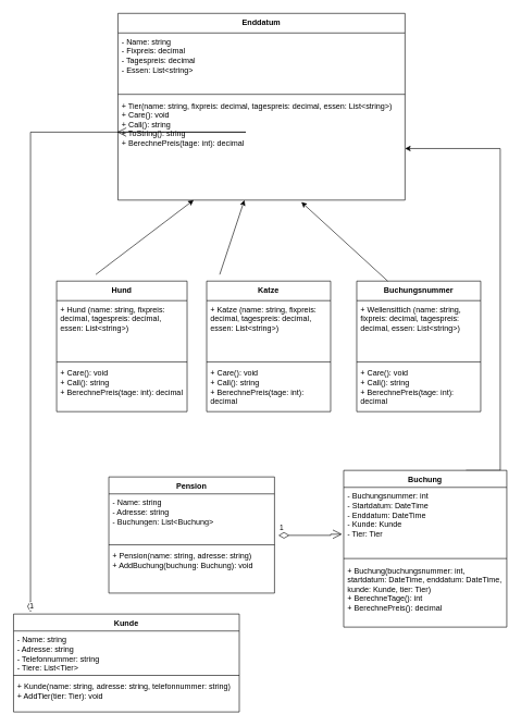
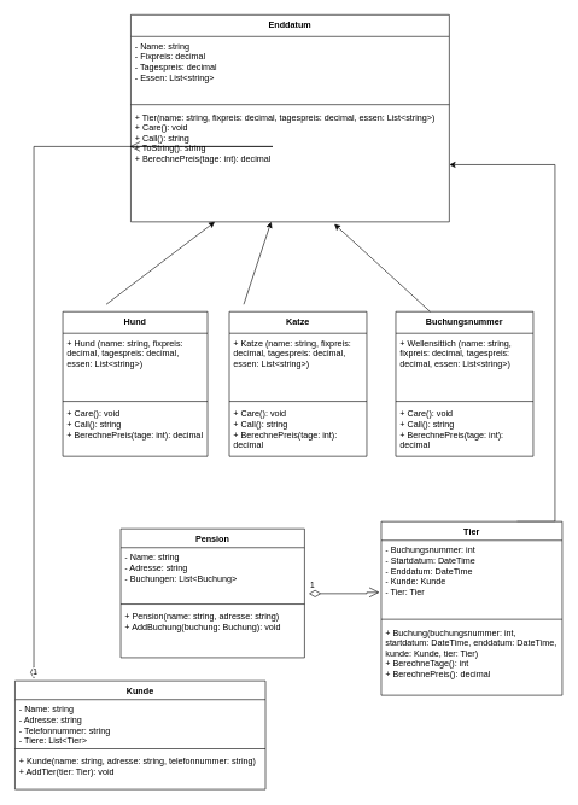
  <mxCell id="0" />
  <mxCell id="1" parent="0" />
  <mxCell id="2" value="Enddatum" style="swimlane;fontStyle=1;align=center;verticalAlign=top;childLayout=stackLayout;horizontal=1;startSize=30;horizontalStack=0;resizeParent=1;resizeParentMax=0;resizeLast=0;collapsible=1;marginBottom=0;whiteSpace=wrap;html=1;" parent="1" vertex="1"><mxGeometry x="180" y="20" width="440" height="286" as="geometry" /></mxCell>
  <mxCell id="3" value="- Name: string&lt;br&gt;- Fixpreis: decimal&lt;br&gt;- Tagespreis: decimal&lt;br&gt;- Essen: List&amp;lt;string&amp;gt;" style="text;strokeColor=none;fillColor=none;align=left;verticalAlign=top;spacingLeft=4;spacingRight=4;overflow=hidden;rotatable=0;points=[[0,0.5],[1,0.5]];portConstraint=eastwest;whiteSpace=wrap;html=1;" parent="2" vertex="1"><mxGeometry y="30" width="440" height="90" as="geometry" /></mxCell>
  <mxCell id="4" value="" style="line;strokeWidth=1;fillColor=none;align=left;verticalAlign=middle;spacingTop=-1;spacingLeft=3;spacingRight=3;rotatable=0;labelPosition=right;points=[];portConstraint=eastwest;strokeColor=inherit;" parent="2" vertex="1"><mxGeometry y="120" width="440" height="8" as="geometry" /></mxCell>
  <mxCell id="5" value="+ Tier(name: string, fixpreis: decimal, tagespreis: decimal, essen:&lt;span style=&quot;background-color: initial;&quot;&gt;&amp;nbsp;List&amp;lt;string&amp;gt;)&lt;/span&gt;&lt;div&gt;+ Care(): void&amp;nbsp;&lt;br&gt;+ Call(): string&amp;nbsp;&lt;br&gt;+ ToString(): string&lt;br&gt;+ BerechnePreis(tage: int): decimal  &lt;/div&gt;" style="text;strokeColor=none;fillColor=none;align=left;verticalAlign=top;spacingLeft=4;spacingRight=4;overflow=hidden;rotatable=0;points=[[0,0.5],[1,0.5]];portConstraint=eastwest;whiteSpace=wrap;html=1;" parent="2" vertex="1"><mxGeometry y="128" width="440" height="158" as="geometry" /></mxCell>
  <mxCell id="6" value="Pension" style="swimlane;fontStyle=1;align=center;verticalAlign=top;childLayout=stackLayout;horizontal=1;startSize=26;horizontalStack=0;resizeParent=1;resizeParentMax=0;resizeLast=0;collapsible=1;marginBottom=0;whiteSpace=wrap;html=1;" parent="1" vertex="1"><mxGeometry x="166" y="730" width="254" height="178" as="geometry" /></mxCell>
  <mxCell id="7" value="- Name: string&amp;nbsp;&lt;br&gt;- Adresse: string&lt;br&gt;- Buchungen: List&amp;lt;Buchung&amp;gt;     " style="text;strokeColor=none;fillColor=none;align=left;verticalAlign=top;spacingLeft=4;spacingRight=4;overflow=hidden;rotatable=0;points=[[0,0.5],[1,0.5]];portConstraint=eastwest;whiteSpace=wrap;html=1;" parent="6" vertex="1"><mxGeometry y="26" width="254" height="74" as="geometry" /></mxCell>
  <mxCell id="8" value="" style="line;strokeWidth=1;fillColor=none;align=left;verticalAlign=middle;spacingTop=-1;spacingLeft=3;spacingRight=3;rotatable=0;labelPosition=right;points=[];portConstraint=eastwest;strokeColor=inherit;" parent="6" vertex="1"><mxGeometry y="100" width="254" height="8" as="geometry" /></mxCell>
  <mxCell id="9" value="+ Pension(name: string, adresse: string)&amp;nbsp;&lt;div&gt;+ AddBuchung(buchung: Buchung): void&lt;/div&gt;" style="text;strokeColor=none;fillColor=none;align=left;verticalAlign=top;spacingLeft=4;spacingRight=4;overflow=hidden;rotatable=0;points=[[0,0.5],[1,0.5]];portConstraint=eastwest;whiteSpace=wrap;html=1;" parent="6" vertex="1"><mxGeometry y="108" width="254" height="70" as="geometry" /></mxCell>
  <mxCell id="10" value="Kunde" style="swimlane;fontStyle=1;align=center;verticalAlign=top;childLayout=stackLayout;horizontal=1;startSize=26;horizontalStack=0;resizeParent=1;resizeParentMax=0;resizeLast=0;collapsible=1;marginBottom=0;whiteSpace=wrap;html=1;" parent="1" vertex="1"><mxGeometry x="20" y="940" width="346" height="150" as="geometry" /></mxCell>
  <mxCell id="11" value="- Name: string&amp;nbsp;&lt;br&gt;&lt;div&gt;- Adresse: string&amp;nbsp;&lt;br&gt;&lt;/div&gt;&lt;div&gt;- Telefonnummer: string&lt;br&gt;&lt;/div&gt;&lt;div&gt;- Tiere: List&amp;lt;Tier&amp;gt;  &lt;/div&gt;" style="text;strokeColor=none;fillColor=none;align=left;verticalAlign=top;spacingLeft=4;spacingRight=4;overflow=hidden;rotatable=0;points=[[0,0.5],[1,0.5]];portConstraint=eastwest;whiteSpace=wrap;html=1;" parent="10" vertex="1"><mxGeometry y="26" width="346" height="64" as="geometry" /></mxCell>
  <mxCell id="12" value="" style="line;strokeWidth=1;fillColor=none;align=left;verticalAlign=middle;spacingTop=-1;spacingLeft=3;spacingRight=3;rotatable=0;labelPosition=right;points=[];portConstraint=eastwest;strokeColor=inherit;" parent="10" vertex="1"><mxGeometry y="90" width="346" height="8" as="geometry" /></mxCell>
  <mxCell id="13" value="+ Kunde(name: string, adresse: string,&amp;nbsp;telefonnummer: string)&lt;br&gt;+ AddTier(tier: Tier): void     " style="text;strokeColor=none;fillColor=none;align=left;verticalAlign=top;spacingLeft=4;spacingRight=4;overflow=hidden;rotatable=0;points=[[0,0.5],[1,0.5]];portConstraint=eastwest;whiteSpace=wrap;html=1;" parent="10" vertex="1"><mxGeometry y="98" width="346" height="52" as="geometry" /></mxCell>
  <mxCell id="14" style="edgeStyle=orthogonalEdgeStyle;rounded=0;orthogonalLoop=1;jettySize=auto;html=1;exitX=0.75;exitY=0;exitDx=0;exitDy=0;" edge="1" parent="1" source="15" target="5"><mxGeometry relative="1" as="geometry"><Array as="points"><mxPoint x="766" y="720" /><mxPoint x="766" y="227" /></Array></mxGeometry></mxCell>
- <mxCell id="15" value="Buchung" style="swimlane;fontStyle=1;align=center;verticalAlign=top;childLayout=stackLayout;horizontal=1;startSize=26;horizontalStack=0;resizeParent=1;resizeParentMax=0;resizeLast=0;collapsible=1;marginBottom=0;whiteSpace=wrap;html=1;" parent="1" vertex="1"><mxGeometry x="526" y="720" width="250" height="240" as="geometry" /></mxCell>
+ <mxCell id="15" value="Tier" style="swimlane;fontStyle=1;align=center;verticalAlign=top;childLayout=stackLayout;horizontal=1;startSize=26;horizontalStack=0;resizeParent=1;resizeParentMax=0;resizeLast=0;collapsible=1;marginBottom=0;whiteSpace=wrap;html=1;" parent="1" vertex="1"><mxGeometry x="526" y="720" width="250" height="240" as="geometry" /></mxCell>
  <mxCell id="16" value="- Buchungsnummer: int&amp;nbsp;&lt;br&gt;- Startdatum: DateTime&amp;nbsp;&lt;br&gt;- Enddatum: DateTime&amp;nbsp;&lt;br&gt;- Kunde: Kunde&amp;nbsp;&lt;br&gt;- Tier: Tier  " style="text;strokeColor=none;fillColor=none;align=left;verticalAlign=top;spacingLeft=4;spacingRight=4;overflow=hidden;rotatable=0;points=[[0,0.5],[1,0.5]];portConstraint=eastwest;whiteSpace=wrap;html=1;" parent="15" vertex="1"><mxGeometry y="26" width="250" height="104" as="geometry" /></mxCell>
  <mxCell id="17" value="" style="line;strokeWidth=1;fillColor=none;align=left;verticalAlign=middle;spacingTop=-1;spacingLeft=3;spacingRight=3;rotatable=0;labelPosition=right;points=[];portConstraint=eastwest;strokeColor=inherit;" parent="15" vertex="1"><mxGeometry y="130" width="250" height="10" as="geometry" /></mxCell>
  <mxCell id="18" value="+ Buchung(buchungsnummer: int, startdatum: DateTime, enddatum: DateTime, kunde: Kunde, tier: Tier)&amp;nbsp;&amp;nbsp;&lt;div&gt;+ BerechneTage(): int&amp;nbsp;&lt;div&gt;+ BerechnePreis(): decimal  &lt;/div&gt;&lt;/div&gt;" style="text;strokeColor=none;fillColor=none;align=left;verticalAlign=top;spacingLeft=4;spacingRight=4;overflow=hidden;rotatable=0;points=[[0,0.5],[1,0.5]];portConstraint=eastwest;whiteSpace=wrap;html=1;" parent="15" vertex="1"><mxGeometry y="140" width="250" height="100" as="geometry" /></mxCell>
  <mxCell id="19" value="Hund" style="swimlane;fontStyle=1;align=center;verticalAlign=top;childLayout=stackLayout;horizontal=1;startSize=30;horizontalStack=0;resizeParent=1;resizeParentMax=0;resizeLast=0;collapsible=1;marginBottom=0;whiteSpace=wrap;html=1;" vertex="1" parent="1"><mxGeometry x="86" y="430" width="200" height="200" as="geometry" /></mxCell>
  <mxCell id="20" value="+ Hund (name: string, fixpreis: decimal, tagespreis: decimal, essen: List&amp;lt;string&amp;gt;)" style="text;strokeColor=none;fillColor=none;align=left;verticalAlign=top;spacingLeft=4;spacingRight=4;overflow=hidden;rotatable=0;points=[[0,0.5],[1,0.5]];portConstraint=eastwest;whiteSpace=wrap;html=1;" vertex="1" parent="19"><mxGeometry y="30" width="200" height="90" as="geometry" /></mxCell>
  <mxCell id="21" value="" style="line;strokeWidth=1;fillColor=none;align=left;verticalAlign=middle;spacingTop=-1;spacingLeft=3;spacingRight=3;rotatable=0;labelPosition=right;points=[];portConstraint=eastwest;strokeColor=inherit;" vertex="1" parent="19"><mxGeometry y="120" width="200" height="8" as="geometry" /></mxCell>
  <mxCell id="22" value="&lt;div&gt;+ Care(): void&amp;nbsp;&lt;br&gt;+ Call(): string&amp;nbsp;&lt;br&gt;+ BerechnePreis(tage: int): decimal  &lt;/div&gt;" style="text;strokeColor=none;fillColor=none;align=left;verticalAlign=top;spacingLeft=4;spacingRight=4;overflow=hidden;rotatable=0;points=[[0,0.5],[1,0.5]];portConstraint=eastwest;whiteSpace=wrap;html=1;" vertex="1" parent="19"><mxGeometry y="128" width="200" height="72" as="geometry" /></mxCell>
  <mxCell id="23" value="Katze" style="swimlane;fontStyle=1;align=center;verticalAlign=top;childLayout=stackLayout;horizontal=1;startSize=30;horizontalStack=0;resizeParent=1;resizeParentMax=0;resizeLast=0;collapsible=1;marginBottom=0;whiteSpace=wrap;html=1;" vertex="1" parent="1"><mxGeometry x="316" y="430" width="190" height="200" as="geometry" /></mxCell>
  <mxCell id="24" value="+ Katze (name: string, fixpreis: decimal, tagespreis: decimal, essen: List&amp;lt;string&amp;gt;)" style="text;strokeColor=none;fillColor=none;align=left;verticalAlign=top;spacingLeft=4;spacingRight=4;overflow=hidden;rotatable=0;points=[[0,0.5],[1,0.5]];portConstraint=eastwest;whiteSpace=wrap;html=1;" vertex="1" parent="23"><mxGeometry y="30" width="190" height="90" as="geometry" /></mxCell>
  <mxCell id="25" value="" style="line;strokeWidth=1;fillColor=none;align=left;verticalAlign=middle;spacingTop=-1;spacingLeft=3;spacingRight=3;rotatable=0;labelPosition=right;points=[];portConstraint=eastwest;strokeColor=inherit;" vertex="1" parent="23"><mxGeometry y="120" width="190" height="8" as="geometry" /></mxCell>
  <mxCell id="26" value="&lt;div&gt;+ Care(): void&amp;nbsp;&lt;br&gt;+ Call(): string&amp;nbsp;&lt;br&gt;+ BerechnePreis(tage: int): decimal  &lt;/div&gt;" style="text;strokeColor=none;fillColor=none;align=left;verticalAlign=top;spacingLeft=4;spacingRight=4;overflow=hidden;rotatable=0;points=[[0,0.5],[1,0.5]];portConstraint=eastwest;whiteSpace=wrap;html=1;" vertex="1" parent="23"><mxGeometry y="128" width="190" height="72" as="geometry" /></mxCell>
  <mxCell id="27" value="Buchungsnummer" style="swimlane;fontStyle=1;align=center;verticalAlign=top;childLayout=stackLayout;horizontal=1;startSize=30;horizontalStack=0;resizeParent=1;resizeParentMax=0;resizeLast=0;collapsible=1;marginBottom=0;whiteSpace=wrap;html=1;" vertex="1" parent="1"><mxGeometry x="546" y="430" width="190" height="200" as="geometry" /></mxCell>
  <mxCell id="28" value="+ Wellensittich (name: string, fixpreis: decimal, tagespreis: decimal, essen: List&amp;lt;string&amp;gt;)" style="text;strokeColor=none;fillColor=none;align=left;verticalAlign=top;spacingLeft=4;spacingRight=4;overflow=hidden;rotatable=0;points=[[0,0.5],[1,0.5]];portConstraint=eastwest;whiteSpace=wrap;html=1;" vertex="1" parent="27"><mxGeometry y="30" width="190" height="90" as="geometry" /></mxCell>
  <mxCell id="29" value="" style="line;strokeWidth=1;fillColor=none;align=left;verticalAlign=middle;spacingTop=-1;spacingLeft=3;spacingRight=3;rotatable=0;labelPosition=right;points=[];portConstraint=eastwest;strokeColor=inherit;" vertex="1" parent="27"><mxGeometry y="120" width="190" height="8" as="geometry" /></mxCell>
  <mxCell id="30" value="&lt;div&gt;+ Care(): void&amp;nbsp;&lt;br&gt;+ Call(): string&amp;nbsp;&lt;br&gt;+ BerechnePreis(tage: int): decimal  &lt;/div&gt;" style="text;strokeColor=none;fillColor=none;align=left;verticalAlign=top;spacingLeft=4;spacingRight=4;overflow=hidden;rotatable=0;points=[[0,0.5],[1,0.5]];portConstraint=eastwest;whiteSpace=wrap;html=1;" vertex="1" parent="27"><mxGeometry y="128" width="190" height="72" as="geometry" /></mxCell>
  <mxCell id="31" value="" style="endArrow=classic;html=1;rounded=0;exitX=0.25;exitY=0;exitDx=0;exitDy=0;entryX=0.639;entryY=1.019;entryDx=0;entryDy=0;entryPerimeter=0;" edge="1" parent="1" source="27" target="5"><mxGeometry width="50" height="50" relative="1" as="geometry"><mxPoint x="396" y="320" as="sourcePoint" /><mxPoint x="446" y="270" as="targetPoint" /></mxGeometry></mxCell>
  <mxCell id="32" value="" style="endArrow=classic;html=1;rounded=0;" edge="1" parent="1" target="5"><mxGeometry width="50" height="50" relative="1" as="geometry"><mxPoint x="336" y="420" as="sourcePoint" /><mxPoint x="263" y="229" as="targetPoint" /></mxGeometry></mxCell>
  <mxCell id="33" value="" style="endArrow=classic;html=1;rounded=0;" edge="1" parent="1" target="5"><mxGeometry width="50" height="50" relative="1" as="geometry"><mxPoint x="146" y="420" as="sourcePoint" /><mxPoint x="133" y="249" as="targetPoint" /></mxGeometry></mxCell>
  <mxCell id="34" value="1" style="endArrow=open;html=1;endSize=12;startArrow=diamondThin;startSize=14;startFill=0;edgeStyle=orthogonalEdgeStyle;align=left;verticalAlign=bottom;rounded=0;entryX=-0.01;entryY=0.69;entryDx=0;entryDy=0;entryPerimeter=0;" edge="1" parent="1" target="16"><mxGeometry x="-1" y="3" relative="1" as="geometry"><mxPoint x="426" y="819.5" as="sourcePoint" /><mxPoint x="512" y="818.5" as="targetPoint" /><Array as="points"><mxPoint x="506" y="819" /><mxPoint x="506" y="818" /></Array></mxGeometry></mxCell>
  <mxCell id="35" value="1" style="endArrow=open;html=1;endSize=12;startArrow=diamondThin;startSize=14;startFill=0;edgeStyle=orthogonalEdgeStyle;align=left;verticalAlign=bottom;rounded=0;entryX=-0.003;entryY=0.341;entryDx=0;entryDy=0;entryPerimeter=0;exitX=0.075;exitY=-0.021;exitDx=0;exitDy=0;exitPerimeter=0;" edge="1" parent="1" source="10" target="5"><mxGeometry x="-1" y="3" relative="1" as="geometry"><mxPoint x="16" y="940" as="sourcePoint" /><mxPoint x="176" y="940" as="targetPoint" /></mxGeometry></mxCell>
